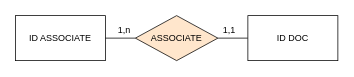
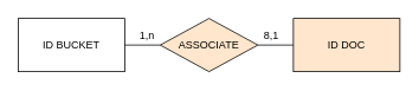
  <mxCell id="0" />
  <mxCell id="1" parent="0" />
- <mxCell id="2" value="ID ASSOCIATE" style="rounded=0;whiteSpace=wrap;html=1;" parent="1" vertex="1"><mxGeometry x="20" y="20" width="120" height="60" as="geometry" /></mxCell>
+ <mxCell id="2" value="ID BUCKET" style="rounded=0;whiteSpace=wrap;html=1;" parent="1" vertex="1"><mxGeometry x="20" y="20" width="120" height="60" as="geometry" /></mxCell>
  <mxCell id="3" value="ASSOCIATE" style="rhombus;whiteSpace=wrap;html=1;fillColor=#ffe6cc;" parent="1" vertex="1"><mxGeometry x="180" y="20" width="110" height="60" as="geometry" /></mxCell>
  <mxCell id="4" value="" style="endArrow=none;html=1;rounded=0;exitX=0;exitY=0.5;exitDx=0;exitDy=0;" parent="1" source="3" edge="1"><mxGeometry width="50" height="50" relative="1" as="geometry"><mxPoint x="190" y="40" as="sourcePoint" /><mxPoint x="140" y="50" as="targetPoint" /></mxGeometry></mxCell>
  <mxCell id="5" value="" style="endArrow=none;html=1;rounded=0;exitX=1;exitY=0.5;exitDx=0;exitDy=0;" parent="1" source="3" edge="1"><mxGeometry width="50" height="50" relative="1" as="geometry"><mxPoint x="180" y="60" as="sourcePoint" /><mxPoint x="330" y="50" as="targetPoint" /></mxGeometry></mxCell>
- <mxCell id="6" value="ID DOC" style="rounded=0;whiteSpace=wrap;html=1;" parent="1" vertex="1"><mxGeometry x="330" y="20" width="120" height="60" as="geometry" /></mxCell>
+ <mxCell id="6" value="ID DOC" style="rounded=0;whiteSpace=wrap;html=1;fillColor=#ffe6cc;" parent="1" vertex="1"><mxGeometry x="330" y="20" width="120" height="60" as="geometry" /></mxCell>
  <mxCell id="7" value="1,n" style="text;html=1;align=center;verticalAlign=middle;resizable=0;points=[];autosize=1;strokeColor=none;fillColor=none;" parent="1" vertex="1"><mxGeometry x="150" y="30" width="30" height="20" as="geometry" /></mxCell>
- <mxCell id="8" value="1,1" style="text;html=1;align=center;verticalAlign=middle;resizable=0;points=[];autosize=1;strokeColor=none;fillColor=none;" parent="1" vertex="1"><mxGeometry x="290" y="30" width="30" height="20" as="geometry" /></mxCell>
+ <mxCell id="8" value="8,1" style="text;html=1;align=center;verticalAlign=middle;resizable=0;points=[];autosize=1;strokeColor=none;fillColor=none;" parent="1" vertex="1"><mxGeometry x="290" y="30" width="30" height="20" as="geometry" /></mxCell>
